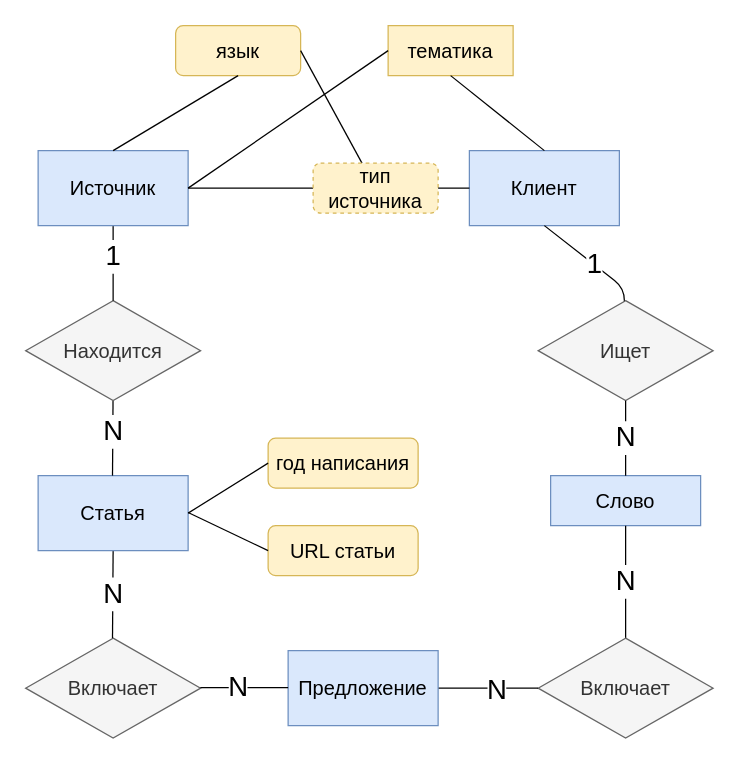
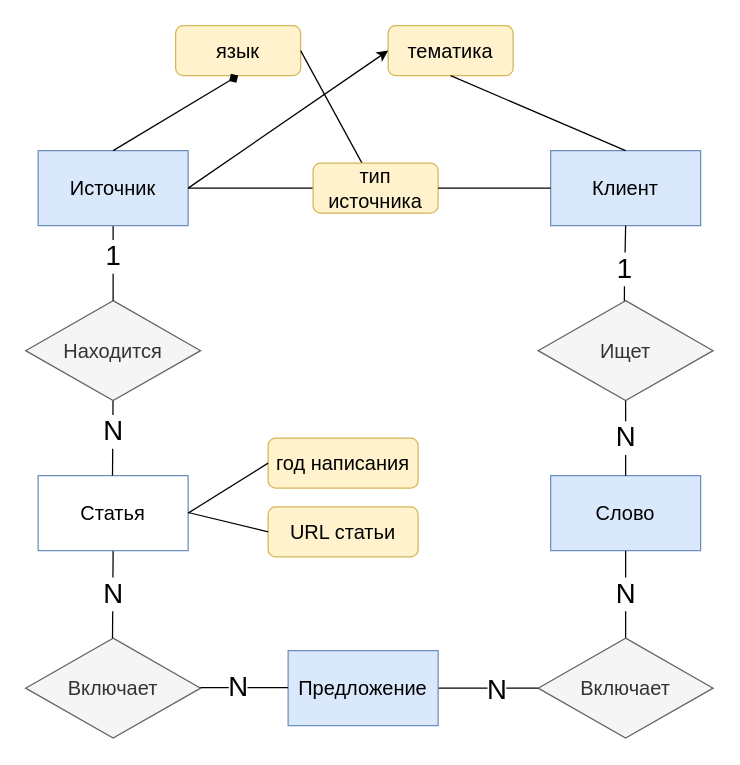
  <mxCell id="0" />
  <mxCell id="1" parent="0" />
- <mxCell id="2" value="&lt;font style=&quot;font-size: 16px&quot;&gt;Клиент&lt;/font&gt;" style="rounded=0;whiteSpace=wrap;html=1;fillColor=#dae8fc;strokeColor=#6c8ebf;" vertex="1" parent="1"><mxGeometry x="375" y="120" width="120" height="60" as="geometry" /></mxCell>
+ <mxCell id="2" value="&lt;font style=&quot;font-size: 16px&quot;&gt;Клиент&lt;/font&gt;" style="rounded=0;whiteSpace=wrap;html=1;fillColor=#dae8fc;strokeColor=#6c8ebf;" vertex="1" parent="1"><mxGeometry x="440" y="120" width="120" height="60" as="geometry" /></mxCell>
  <mxCell id="3" value="&lt;font style=&quot;font-size: 22px&quot;&gt;1&lt;/font&gt;" style="endArrow=none;html=1;entryX=0.5;entryY=1;entryDx=0;entryDy=0;" edge="1" parent="1" target="2"><mxGeometry width="50" height="50" relative="1" as="geometry"><mxPoint x="499" y="250" as="sourcePoint" /><mxPoint x="499" y="190" as="targetPoint" /><Array as="points"><mxPoint x="499" y="230" /></Array></mxGeometry></mxCell>
- <mxCell id="4" value="&lt;font style=&quot;font-size: 16px&quot;&gt;Слово&lt;/font&gt;" style="rounded=0;whiteSpace=wrap;html=1;fillColor=#dae8fc;strokeColor=#6c8ebf;" vertex="1" parent="1"><mxGeometry x="440" y="380" width="120" height="40" as="geometry" /></mxCell>
+ <mxCell id="4" value="&lt;font style=&quot;font-size: 16px&quot;&gt;Слово&lt;/font&gt;" style="rounded=0;whiteSpace=wrap;html=1;fillColor=#dae8fc;strokeColor=#6c8ebf;" vertex="1" parent="1"><mxGeometry x="440" y="380" width="120" height="60" as="geometry" /></mxCell>
  <mxCell id="5" value="&lt;font style=&quot;font-size: 16px&quot;&gt;Ищет&lt;/font&gt;" style="rhombus;whiteSpace=wrap;html=1;fillColor=#f5f5f5;strokeColor=#666666;fontColor=#333333;" vertex="1" parent="1"><mxGeometry x="430" y="240" width="140" height="80" as="geometry" /></mxCell>
  <mxCell id="6" value="&lt;font style=&quot;font-size: 22px&quot;&gt;N&lt;/font&gt;" style="endArrow=none;html=1;entryX=0.5;entryY=0;entryDx=0;entryDy=0;entryPerimeter=0;" edge="1" parent="1" target="4"><mxGeometry width="50" height="50" relative="1" as="geometry"><mxPoint x="500" y="320" as="sourcePoint" /><mxPoint x="500" y="380" as="targetPoint" /><Array as="points"><mxPoint x="500" y="320" /></Array></mxGeometry></mxCell>
  <mxCell id="7" value="&lt;font style=&quot;font-size: 22px&quot;&gt;N&lt;/font&gt;" style="endArrow=none;html=1;entryX=0.5;entryY=1;entryDx=0;entryDy=0;" edge="1" parent="1" target="4"><mxGeometry width="50" height="50" relative="1" as="geometry"><mxPoint x="500" y="510" as="sourcePoint" /><mxPoint x="499.5" y="450" as="targetPoint" /></mxGeometry></mxCell>
  <mxCell id="8" value="&lt;font style=&quot;font-size: 16px&quot;&gt;Включает&lt;/font&gt;" style="rhombus;whiteSpace=wrap;html=1;fillColor=#f5f5f5;strokeColor=#666666;fontColor=#333333;" vertex="1" parent="1"><mxGeometry x="430" y="510" width="140" height="80" as="geometry" /></mxCell>
  <mxCell id="9" value="" style="endArrow=none;html=1;entryX=0;entryY=0.5;entryDx=0;entryDy=0;" edge="1" parent="1" target="8"><mxGeometry width="50" height="50" relative="1" as="geometry"><mxPoint x="340" y="550" as="sourcePoint" /><mxPoint x="300" y="480" as="targetPoint" /></mxGeometry></mxCell>
  <mxCell id="10" value="&lt;font style=&quot;font-size: 22px&quot;&gt;N&lt;/font&gt;" style="edgeLabel;html=1;align=center;verticalAlign=middle;resizable=0;points=[];" vertex="1" connectable="0" parent="9"><mxGeometry x="0.244" y="-1" relative="1" as="geometry"><mxPoint as="offset" /></mxGeometry></mxCell>
  <mxCell id="11" value="&lt;font style=&quot;font-size: 16px&quot;&gt;Предложение&lt;/font&gt;" style="rounded=0;whiteSpace=wrap;html=1;fillColor=#dae8fc;strokeColor=#6c8ebf;" vertex="1" parent="1"><mxGeometry x="230" y="520" width="120" height="60" as="geometry" /></mxCell>
  <mxCell id="12" value="&lt;font style=&quot;font-size: 22px&quot;&gt;N&lt;/font&gt;" style="endArrow=none;html=1;" edge="1" parent="1"><mxGeometry width="50" height="50" relative="1" as="geometry"><mxPoint x="230" y="549.5" as="sourcePoint" /><mxPoint x="150" y="549.5" as="targetPoint" /></mxGeometry></mxCell>
  <mxCell id="13" value="&lt;font style=&quot;font-size: 16px&quot;&gt;Включает&lt;/font&gt;" style="rhombus;whiteSpace=wrap;html=1;fillColor=#f5f5f5;strokeColor=#666666;fontColor=#333333;" vertex="1" parent="1"><mxGeometry x="20" y="510" width="140" height="80" as="geometry" /></mxCell>
  <mxCell id="14" value="&lt;font style=&quot;font-size: 22px&quot;&gt;N&lt;/font&gt;" style="endArrow=none;html=1;" edge="1" parent="1"><mxGeometry width="50" height="50" relative="1" as="geometry"><mxPoint x="89.5" y="510" as="sourcePoint" /><mxPoint x="90" y="440" as="targetPoint" /></mxGeometry></mxCell>
- <mxCell id="15" value="&lt;font style=&quot;font-size: 16px&quot;&gt;Статья&lt;/font&gt;" style="rounded=0;whiteSpace=wrap;html=1;fillColor=#dae8fc;strokeColor=#6c8ebf;" vertex="1" parent="1"><mxGeometry x="30" y="380" width="120" height="60" as="geometry" /></mxCell>
+ <mxCell id="15" value="&lt;font style=&quot;font-size: 16px&quot;&gt;Статья&lt;/font&gt;" style="rounded=0;whiteSpace=wrap;html=1;fillColor=#ffffff;strokeColor=#6c8ebf;" vertex="1" parent="1"><mxGeometry x="30" y="380" width="120" height="60" as="geometry" /></mxCell>
  <mxCell id="16" value="&lt;font style=&quot;font-size: 22px&quot;&gt;N&lt;/font&gt;" style="endArrow=none;html=1;" edge="1" parent="1"><mxGeometry width="50" height="50" relative="1" as="geometry"><mxPoint x="89.5" y="380" as="sourcePoint" /><mxPoint x="90" y="310" as="targetPoint" /></mxGeometry></mxCell>
  <mxCell id="17" value="&lt;font style=&quot;font-size: 16px&quot;&gt;Находится&lt;/font&gt;" style="rhombus;whiteSpace=wrap;html=1;fillColor=#f5f5f5;strokeColor=#666666;fontColor=#333333;" vertex="1" parent="1"><mxGeometry x="20" y="240" width="140" height="80" as="geometry" /></mxCell>
  <mxCell id="18" value="&lt;font style=&quot;font-size: 22px&quot;&gt;1&lt;/font&gt;" style="endArrow=none;html=1;entryX=0.5;entryY=0;entryDx=0;entryDy=0;" edge="1" parent="1" target="17"><mxGeometry width="50" height="50" relative="1" as="geometry"><mxPoint x="90" y="170" as="sourcePoint" /><mxPoint x="89.5" y="230" as="targetPoint" /><Array as="points" /></mxGeometry></mxCell>
  <mxCell id="19" value="&lt;font style=&quot;font-size: 16px&quot;&gt;Источник&lt;/font&gt;" style="rounded=0;whiteSpace=wrap;html=1;fillColor=#dae8fc;strokeColor=#6c8ebf;" vertex="1" parent="1"><mxGeometry x="30" y="120" width="120" height="60" as="geometry" /></mxCell>
  <mxCell id="20" value="&lt;font style=&quot;font-size: 16px&quot;&gt;язык&lt;/font&gt;" style="rounded=1;whiteSpace=wrap;html=1;fillColor=#fff2cc;strokeColor=#d6b656;" vertex="1" parent="1"><mxGeometry x="140" width="100" height="40" as="geometry" y="20" /></mxCell>
- <mxCell id="21" value="&lt;font style=&quot;font-size: 16px&quot;&gt;тематика&lt;/font&gt;" style="whiteSpace=wrap;html=1;fillColor=#fff2cc;strokeColor=#d6b656;rounded=0;" vertex="1" parent="1"><mxGeometry x="310" width="100" height="40" as="geometry" y="20" /></mxCell>
- <mxCell id="22" value="&lt;font style=&quot;font-size: 16px&quot;&gt;URL статьи&lt;/font&gt;" style="rounded=1;whiteSpace=wrap;html=1;fillColor=#fff2cc;strokeColor=#d6b656;" vertex="1" parent="1"><mxGeometry x="214" y="420" width="120" height="40" as="geometry" /></mxCell>
- <mxCell id="23" value="" style="endArrow=none;html=1;exitX=0.5;exitY=0;exitDx=0;exitDy=0;entryX=0.5;entryY=1;entryDx=0;entryDy=0;" edge="1" parent="1" source="19" target="20"><mxGeometry width="50" height="50" relative="1" as="geometry"><mxPoint x="120" y="110" as="sourcePoint" /><mxPoint x="170" y="60" as="targetPoint" /></mxGeometry></mxCell>
+ <mxCell id="21" value="&lt;font style=&quot;font-size: 16px&quot;&gt;тематика&lt;/font&gt;" style="rounded=1;whiteSpace=wrap;html=1;fillColor=#fff2cc;strokeColor=#d6b656;" vertex="1" parent="1"><mxGeometry x="310" width="100" height="40" as="geometry" y="20" /></mxCell>
+ <mxCell id="22" value="&lt;font style=&quot;font-size: 16px&quot;&gt;URL статьи&lt;/font&gt;" style="rounded=1;whiteSpace=wrap;html=1;fillColor=#fff2cc;strokeColor=#d6b656;" vertex="1" parent="1"><mxGeometry x="214" y="405" width="120" height="40" as="geometry" /></mxCell>
+ <mxCell id="23" value="" style="endArrow=diamond;html=1;exitX=0.5;exitY=0;exitDx=0;exitDy=0;entryX=0.5;entryY=1;entryDx=0;entryDy=0;" edge="1" parent="1" source="19" target="20"><mxGeometry width="50" height="50" relative="1" as="geometry"><mxPoint x="120" y="110" as="sourcePoint" /><mxPoint x="170" y="60" as="targetPoint" /></mxGeometry></mxCell>
  <mxCell id="24" value="" style="endArrow=none;html=1;exitX=0.5;exitY=0;exitDx=0;exitDy=0;entryX=0.5;entryY=1;entryDx=0;entryDy=0;" edge="1" parent="1" source="2" target="21"><mxGeometry width="50" height="50" relative="1" as="geometry"><mxPoint x="290" y="110" as="sourcePoint" /><mxPoint x="340" y="60" as="targetPoint" /></mxGeometry></mxCell>
  <mxCell id="25" value="" style="endArrow=none;html=1;exitX=1;exitY=0.5;exitDx=0;exitDy=0;" edge="1" parent="1" source="20" target="29"><mxGeometry width="50" height="50" relative="1" as="geometry"><mxPoint x="240" y="60" as="sourcePoint" /><mxPoint x="310" y="110" as="targetPoint" /></mxGeometry></mxCell>
- <mxCell id="26" value="" style="endArrow=none;html=1;exitX=1;exitY=0.5;exitDx=0;exitDy=0;entryX=0;entryY=0.5;entryDx=0;entryDy=0;" edge="1" parent="1" source="19" target="21"><mxGeometry width="50" height="50" relative="1" as="geometry"><mxPoint x="249" y="110" as="sourcePoint" /><mxPoint x="299" y="60" as="targetPoint" /></mxGeometry></mxCell>
+ <mxCell id="26" value="" style="endArrow=classic;html=1;exitX=1;exitY=0.5;exitDx=0;exitDy=0;entryX=0;entryY=0.5;entryDx=0;entryDy=0;" edge="1" parent="1" source="19" target="21"><mxGeometry width="50" height="50" relative="1" as="geometry"><mxPoint x="249" y="110" as="sourcePoint" /><mxPoint x="299" y="60" as="targetPoint" /></mxGeometry></mxCell>
  <mxCell id="27" value="" style="endArrow=none;html=1;entryX=0;entryY=0.5;entryDx=0;entryDy=0;" edge="1" parent="1" target="22"><mxGeometry width="50" height="50" relative="1" as="geometry"><mxPoint x="150" y="409.5" as="sourcePoint" /><mxPoint x="210" y="410" as="targetPoint" /></mxGeometry></mxCell>
  <mxCell id="28" value="" style="endArrow=none;html=1;entryX=0;entryY=0.5;entryDx=0;entryDy=0;" edge="1" parent="1" target="29"><mxGeometry width="50" height="50" relative="1" as="geometry"><mxPoint x="150" y="150" as="sourcePoint" /><mxPoint x="230" y="130" as="targetPoint" /></mxGeometry></mxCell>
- <mxCell id="29" value="&lt;font style=&quot;font-size: 16px&quot;&gt;тип источника&lt;/font&gt;" style="rounded=1;whiteSpace=wrap;html=1;fillColor=#fff2cc;strokeColor=#d6b656;dashed=1;" vertex="1" parent="1"><mxGeometry x="250" y="130" width="100" height="40" as="geometry" /></mxCell>
+ <mxCell id="29" value="&lt;font style=&quot;font-size: 16px&quot;&gt;тип источника&lt;/font&gt;" style="rounded=1;whiteSpace=wrap;html=1;fillColor=#fff2cc;strokeColor=#d6b656;" vertex="1" parent="1"><mxGeometry x="250" y="130" width="100" height="40" as="geometry" /></mxCell>
  <mxCell id="30" value="" style="endArrow=none;html=1;exitX=1;exitY=0.5;exitDx=0;exitDy=0;entryX=0;entryY=0.5;entryDx=0;entryDy=0;" edge="1" parent="1" source="29" target="2"><mxGeometry width="50" height="50" relative="1" as="geometry"><mxPoint x="345" y="149.5" as="sourcePoint" /><mxPoint x="430" y="150" as="targetPoint" /></mxGeometry></mxCell>
  <mxCell id="31" value="&lt;font style=&quot;font-size: 16px&quot;&gt;год написания&lt;/font&gt;" style="rounded=1;whiteSpace=wrap;html=1;fillColor=#fff2cc;strokeColor=#d6b656;" vertex="1" parent="1"><mxGeometry x="214" y="350" width="120" height="40" as="geometry" /></mxCell>
  <mxCell id="32" value="" style="endArrow=none;html=1;entryX=0;entryY=0.5;entryDx=0;entryDy=0;" edge="1" parent="1" target="31"><mxGeometry width="50" height="50" relative="1" as="geometry"><mxPoint x="150" y="410" as="sourcePoint" /><mxPoint x="224" y="450" as="targetPoint" /></mxGeometry></mxCell>
